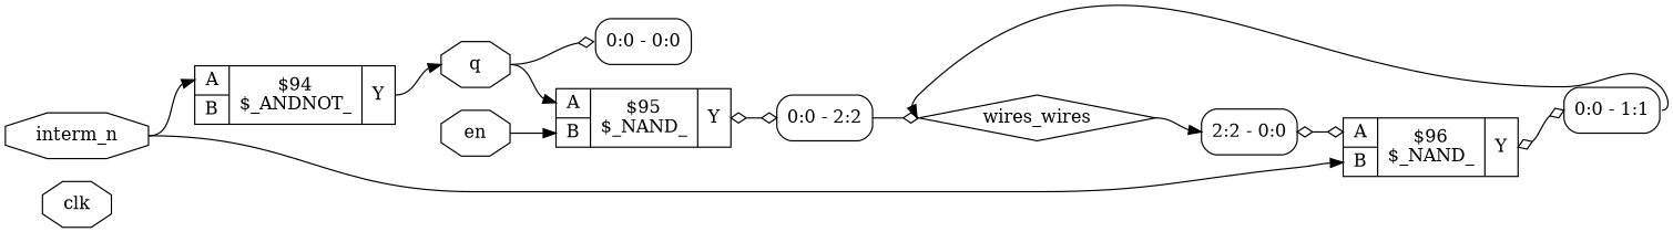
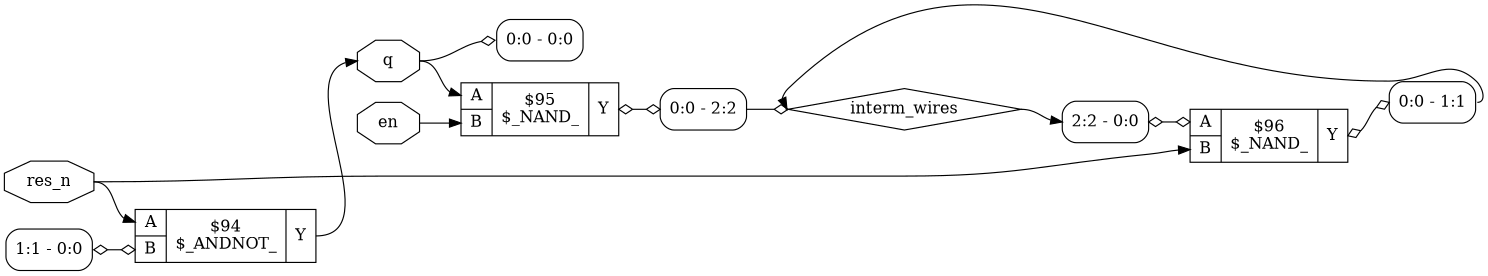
  digraph {
    rankdir=LR
    remincross=true
    node [color=black fontcolor=black shape=record]
    edge [color=black fontcolor=black headport=w tailport=e]
-   n1 [label=clk shape=octagon]
    n2 [label=en shape=octagon]
    n3 [label="{{<p6> A|<p7> B}|$95\n$_NAND_|{<p8> Y}}" color="" fontcolor=""]
    n4 [label="<s0> 0:0 - 2:2 " style=rounded]
-   n5 [label=wires_wires shape=diamond]
+   n5 [label=interm_wires shape=diamond]
    n6 [label="<s0> 2:2 - 0:0 " style=rounded]
+   n7 [label="<s0> 1:1 - 0:0 " style=rounded]
    n8 [label="{{<p6> A|<p7> B}|$94\n$_ANDNOT_|{<p8> Y}}" color="" fontcolor=""]
    n9 [label="{{<p6> A|<p7> B}|$96\n$_NAND_|{<p8> Y}}" color="" fontcolor=""]
    n10 [label=q shape=octagon]
    n11 [label="<s0> 0:0 - 0:0 " style=rounded]
-   n12 [label=interm_n shape=octagon]
+   n12 [label=res_n shape=octagon]
    n13 [label="<s0> 0:0 - 1:1 " style=rounded]
    n2 -> n3 [headport="p7:w"]
    n3 -> n4 [arrowhead=odiamond arrowtail=odiamond dir=both tailport="p8:e"]
    n4 -> n5 [arrowhead=odiamond tailport="s0:e"]
    n5 -> n6 [headport="s0:w"]
    n6 -> n9 [arrowhead=odiamond arrowtail=odiamond dir=both headport="p6:w"]
+   n7 -> n8 [arrowhead=odiamond arrowtail=odiamond dir=both headport="p7:w"]
    n8 -> n10 [tailport="p8:e"]
    n9 -> n13 [arrowhead=odiamond arrowtail=odiamond dir=both tailport="p8:e"]
    n10 -> n3 [headport="p6:w"]
    n10 -> n11 [arrowhead=odiamond]
    n12 -> n8 [headport="p6:w"]
    n12 -> n9 [headport="p7:w"]
    n13 -> n5 [tailport="s0:e"]
  }
